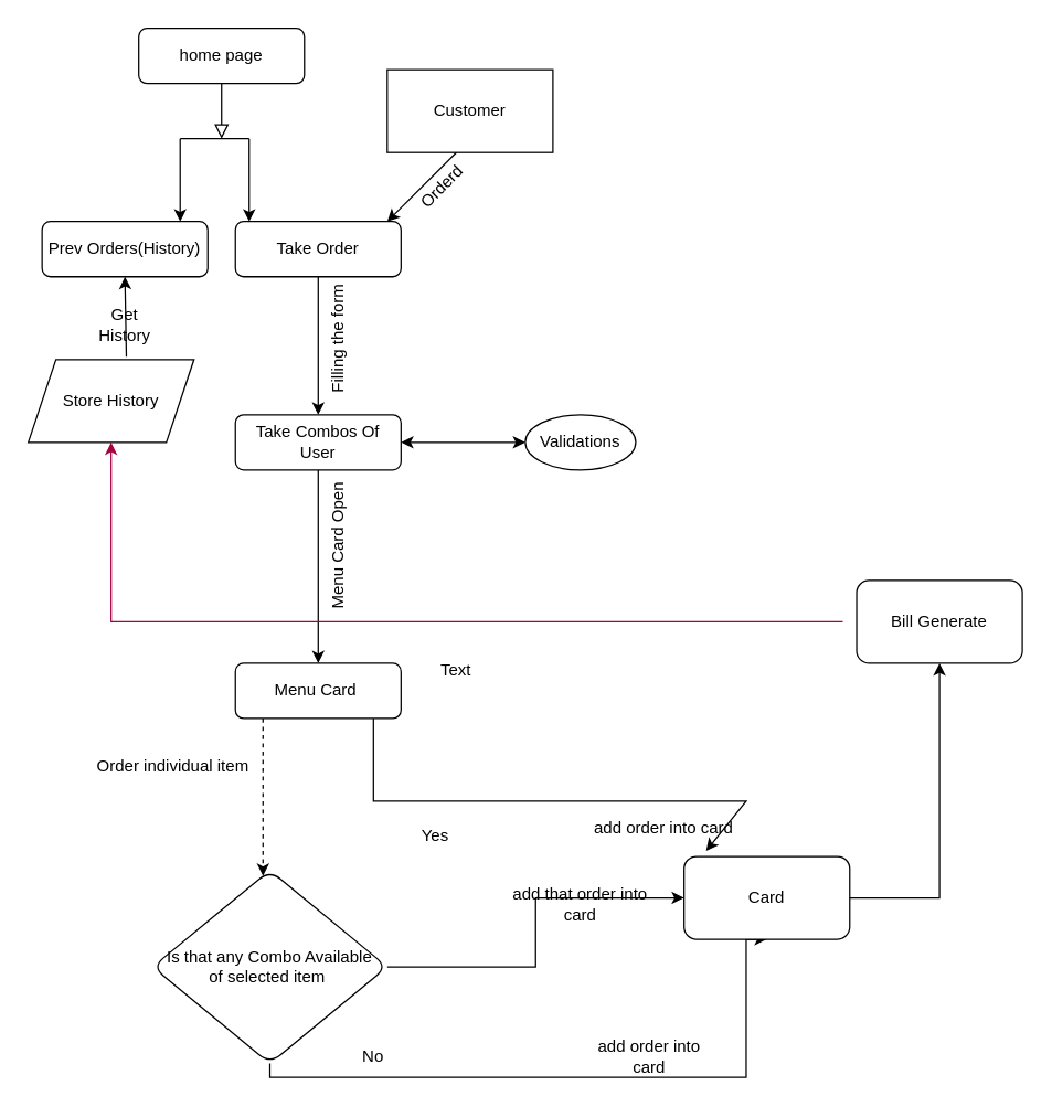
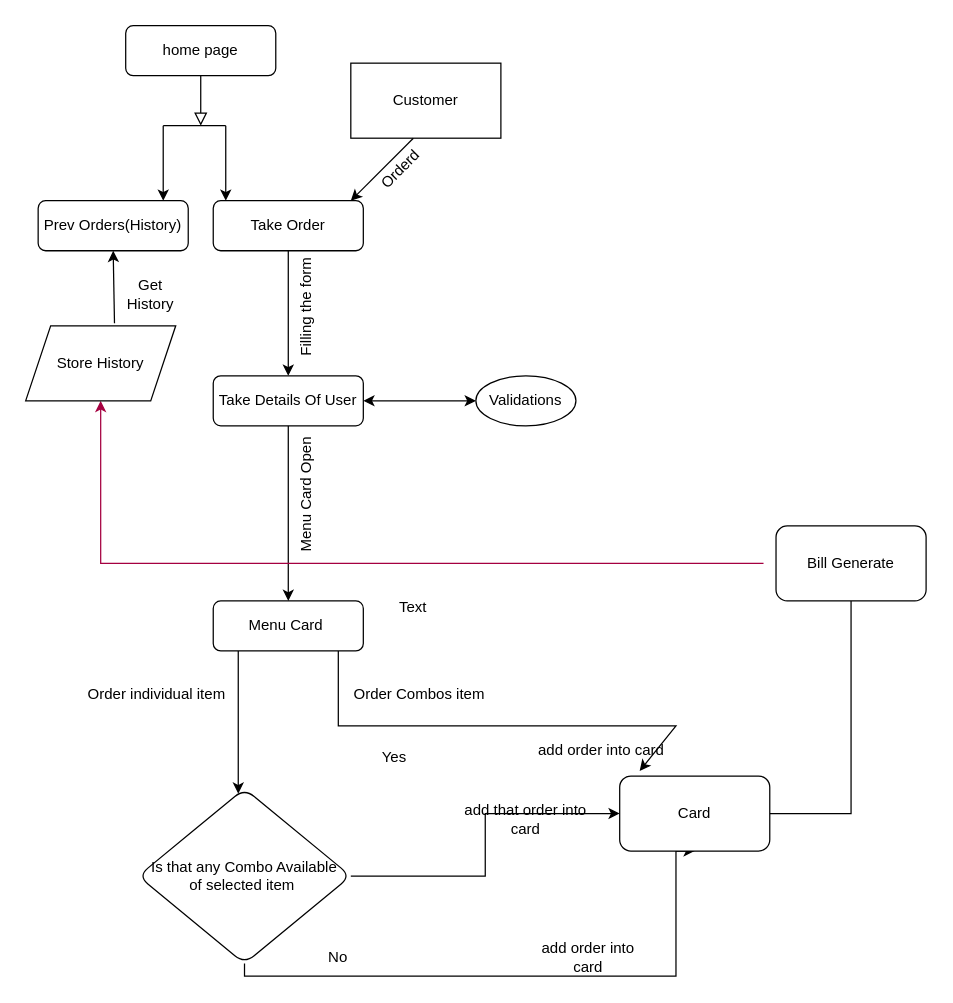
  <mxCell id="0" />
  <mxCell id="1" parent="0" />
  <mxCell id="2" value="" style="rounded=0;html=1;jettySize=auto;orthogonalLoop=1;fontSize=11;endArrow=block;endFill=0;endSize=8;strokeWidth=1;shadow=0;labelBackgroundColor=none;edgeStyle=orthogonalEdgeStyle;" parent="1" source="3" edge="1"><mxGeometry relative="1" as="geometry"><mxPoint x="160" y="100" as="targetPoint" /><Array as="points"><mxPoint x="160" y="70" /><mxPoint x="160" y="70" /></Array></mxGeometry></mxCell>
  <mxCell id="3" value="home page" style="rounded=1;whiteSpace=wrap;html=1;fontSize=12;glass=0;strokeWidth=1;shadow=0;" parent="1" vertex="1"><mxGeometry x="100" y="20" width="120" height="40" as="geometry" /></mxCell>
  <mxCell id="4" value="" style="endArrow=none;html=1;rounded=0;" edge="1" parent="1"><mxGeometry width="50" height="50" relative="1" as="geometry"><mxPoint x="130" y="100" as="sourcePoint" /><mxPoint x="180" y="100" as="targetPoint" /><Array as="points"><mxPoint x="160" y="100" /></Array></mxGeometry></mxCell>
  <mxCell id="5" value="" style="endArrow=classic;html=1;rounded=0;" edge="1" parent="1"><mxGeometry width="50" height="50" relative="1" as="geometry"><mxPoint x="130" y="100" as="sourcePoint" /><mxPoint x="130" y="160" as="targetPoint" /><Array as="points"><mxPoint x="130" y="130" /><mxPoint x="130" y="140" /></Array></mxGeometry></mxCell>
  <mxCell id="6" value="" style="endArrow=classic;html=1;rounded=0;" edge="1" parent="1"><mxGeometry width="50" height="50" relative="1" as="geometry"><mxPoint x="180" y="100" as="sourcePoint" /><mxPoint x="180" y="160" as="targetPoint" /><Array as="points"><mxPoint x="180" y="130" /><mxPoint x="180" y="140" /></Array></mxGeometry></mxCell>
  <mxCell id="7" value="Prev Orders(History)" style="rounded=1;whiteSpace=wrap;html=1;" vertex="1" parent="1"><mxGeometry x="30" y="160" width="120" height="40" as="geometry" /></mxCell>
  <mxCell id="8" value="Take Order" style="rounded=1;whiteSpace=wrap;html=1;" vertex="1" parent="1"><mxGeometry x="170" y="160" width="120" height="40" as="geometry" /></mxCell>
  <mxCell id="9" value="" style="curved=1;endArrow=classic;html=1;rounded=0;exitX=0.5;exitY=1;exitDx=0;exitDy=0;entryX=0.5;entryY=0;entryDx=0;entryDy=0;" edge="1" parent="1" source="8" target="13"><mxGeometry width="50" height="50" relative="1" as="geometry"><mxPoint x="264" y="290" as="sourcePoint" /><mxPoint x="230" y="260" as="targetPoint" /><Array as="points"><mxPoint x="230" y="240" /></Array></mxGeometry></mxCell>
  <mxCell id="10" value="Customer" style="whiteSpace=wrap;html=1;" vertex="1" parent="1"><mxGeometry x="280" y="50" width="120" height="60" as="geometry" /></mxCell>
  <mxCell id="11" value="" style="endArrow=classic;html=1;rounded=0;" edge="1" parent="1"><mxGeometry width="50" height="50" relative="1" as="geometry"><mxPoint x="330" y="110" as="sourcePoint" /><mxPoint x="280" y="160" as="targetPoint" /></mxGeometry></mxCell>
  <mxCell id="12" value="" style="edgeStyle=orthogonalEdgeStyle;rounded=0;orthogonalLoop=1;jettySize=auto;html=1;" edge="1" parent="1" source="13" target="15"><mxGeometry relative="1" as="geometry" /></mxCell>
- <mxCell id="13" value="Take Combos Of User" style="rounded=1;whiteSpace=wrap;html=1;" vertex="1" parent="1"><mxGeometry x="170" y="300" width="120" height="40" as="geometry" /></mxCell>
- <mxCell id="14" value="" style="edgeStyle=orthogonalEdgeStyle;rounded=0;orthogonalLoop=1;jettySize=auto;html=1;dashed=1;" edge="1" parent="1" source="15" target="28"><mxGeometry relative="1" as="geometry"><mxPoint x="190" y="620" as="targetPoint" /><Array as="points"><mxPoint x="190" y="540" /><mxPoint x="190" y="540" /></Array></mxGeometry></mxCell>
+ <mxCell id="13" value="Take Details Of User" style="rounded=1;whiteSpace=wrap;html=1;" vertex="1" parent="1"><mxGeometry x="170" y="300" width="120" height="40" as="geometry" /></mxCell>
+ <mxCell id="14" value="" style="edgeStyle=orthogonalEdgeStyle;rounded=0;orthogonalLoop=1;jettySize=auto;html=1;" edge="1" parent="1" source="15" target="28"><mxGeometry relative="1" as="geometry"><mxPoint x="190" y="620" as="targetPoint" /><Array as="points"><mxPoint x="190" y="540" /><mxPoint x="190" y="540" /></Array></mxGeometry></mxCell>
  <mxCell id="15" value="Menu Card&amp;nbsp;" style="rounded=1;whiteSpace=wrap;html=1;" vertex="1" parent="1"><mxGeometry x="170" y="480" width="120" height="40" as="geometry" /></mxCell>
  <mxCell id="16" value="Orderd" style="text;html=1;strokeColor=none;fillColor=none;align=center;verticalAlign=middle;whiteSpace=wrap;rounded=0;rotation=-45;" vertex="1" parent="1"><mxGeometry x="290" y="120" width="60" height="30" as="geometry" /></mxCell>
  <mxCell id="17" value="Filling the form" style="text;html=1;strokeColor=none;fillColor=none;align=center;verticalAlign=middle;whiteSpace=wrap;rounded=0;rotation=-90;" vertex="1" parent="1"><mxGeometry x="200" y="230" width="90" height="30" as="geometry" /></mxCell>
  <mxCell id="18" value="Menu Card Open" style="text;html=1;strokeColor=none;fillColor=none;align=center;verticalAlign=middle;whiteSpace=wrap;rounded=0;rotation=-90;" vertex="1" parent="1"><mxGeometry x="185" y="380" width="120" height="30" as="geometry" /></mxCell>
  <mxCell id="19" value="" style="endArrow=classic;startArrow=classic;html=1;rounded=0;" edge="1" parent="1"><mxGeometry width="50" height="50" relative="1" as="geometry"><mxPoint x="290" y="320" as="sourcePoint" /><mxPoint x="380" y="320" as="targetPoint" /></mxGeometry></mxCell>
  <mxCell id="20" value="" style="ellipse;whiteSpace=wrap;html=1;" vertex="1" parent="1"><mxGeometry x="380" y="300" width="80" height="40" as="geometry" /></mxCell>
  <mxCell id="21" value="Validations" style="text;html=1;strokeColor=none;fillColor=none;align=center;verticalAlign=middle;whiteSpace=wrap;rounded=0;" vertex="1" parent="1"><mxGeometry x="390" y="305" width="60" height="30" as="geometry" /></mxCell>
  <mxCell id="22" value="" style="endArrow=classic;html=1;rounded=0;entryX=0.133;entryY=-0.067;entryDx=0;entryDy=0;entryPerimeter=0;" edge="1" parent="1" target="30"><mxGeometry width="50" height="50" relative="1" as="geometry"><mxPoint x="270" y="520" as="sourcePoint" /><mxPoint x="500" y="610" as="targetPoint" /><Array as="points"><mxPoint x="270" y="580" /><mxPoint x="540" y="580" /></Array></mxGeometry></mxCell>
  <mxCell id="23" value="Order individual item" style="text;html=1;strokeColor=none;fillColor=none;align=center;verticalAlign=middle;whiteSpace=wrap;rounded=0;" vertex="1" parent="1"><mxGeometry x="60" y="540" width="130" height="30" as="geometry" /></mxCell>
+ <mxCell id="24" value="Order Combos item" style="text;html=1;strokeColor=none;fillColor=none;align=center;verticalAlign=middle;whiteSpace=wrap;rounded=0;" vertex="1" parent="1"><mxGeometry x="270" y="540" width="130" height="30" as="geometry" /></mxCell>
  <mxCell id="25" value="Text" style="text;html=1;strokeColor=none;fillColor=none;align=center;verticalAlign=middle;whiteSpace=wrap;rounded=0;" vertex="1" parent="1"><mxGeometry x="300" y="470" width="60" height="30" as="geometry" /></mxCell>
  <mxCell id="26" value="" style="edgeStyle=orthogonalEdgeStyle;rounded=0;orthogonalLoop=1;jettySize=auto;html=1;" edge="1" parent="1" source="28" target="30"><mxGeometry relative="1" as="geometry" /></mxCell>
  <mxCell id="27" value="" style="edgeStyle=orthogonalEdgeStyle;rounded=0;orthogonalLoop=1;jettySize=auto;html=1;entryX=0.5;entryY=1;entryDx=0;entryDy=0;" edge="1" parent="1" source="28" target="30"><mxGeometry relative="1" as="geometry"><mxPoint x="380" y="780" as="targetPoint" /><Array as="points"><mxPoint x="195" y="780" /><mxPoint x="540" y="780" /></Array></mxGeometry></mxCell>
  <mxCell id="28" value="Is that any Combo Available&lt;br&gt;of selected item&amp;nbsp;" style="rhombus;whiteSpace=wrap;html=1;rounded=1;" vertex="1" parent="1"><mxGeometry x="110" y="630" width="170" height="140" as="geometry" /></mxCell>
- <mxCell id="29" value="" style="edgeStyle=orthogonalEdgeStyle;rounded=0;orthogonalLoop=1;jettySize=auto;html=1;" edge="1" parent="1" source="30" target="36"><mxGeometry relative="1" as="geometry" /></mxCell>
+ <mxCell id="29" value="" style="edgeStyle=orthogonalEdgeStyle;rounded=0;orthogonalLoop=1;jettySize=auto;html=1;endArrow=none;" edge="1" parent="1" source="30" target="36"><mxGeometry relative="1" as="geometry" /></mxCell>
  <mxCell id="30" value="Card" style="whiteSpace=wrap;html=1;rounded=1;" vertex="1" parent="1"><mxGeometry x="495" y="620" width="120" height="60" as="geometry" /></mxCell>
  <mxCell id="31" value="No&lt;span style=&quot;color: rgba(0, 0, 0, 0); font-family: monospace; font-size: 0px; text-align: start;&quot;&gt;%3CmxGraphModel%3E%3Croot%3E%3CmxCell%20id%3D%220%22%2F%3E%3CmxCell%20id%3D%221%22%20parent%3D%220%22%2F%3E%3CmxCell%20id%3D%222%22%20value%3D%22Order%20individual%20item%22%20style%3D%22text%3Bhtml%3D1%3BstrokeColor%3Dnone%3BfillColor%3Dnone%3Balign%3Dcenter%3BverticalAlign%3Dmiddle%3BwhiteSpace%3Dwrap%3Brounded%3D0%3B%22%20vertex%3D%221%22%20parent%3D%221%22%3E%3CmxGeometry%20x%3D%22120%22%20y%3D%22600%22%20width%3D%22130%22%20height%3D%2230%22%20as%3D%22geometry%22%2F%3E%3C%2FmxCell%3E%3C%2Froot%3E%3C%2FmxGraphModel%3E&lt;/span&gt;" style="text;html=1;strokeColor=none;fillColor=none;align=center;verticalAlign=middle;whiteSpace=wrap;rounded=0;" vertex="1" parent="1"><mxGeometry x="240" y="750" width="60" height="30" as="geometry" /></mxCell>
  <mxCell id="32" value="Yes" style="text;html=1;strokeColor=none;fillColor=none;align=center;verticalAlign=middle;whiteSpace=wrap;rounded=0;" vertex="1" parent="1"><mxGeometry x="285" y="590" width="60" height="30" as="geometry" /></mxCell>
  <mxCell id="33" value="add that order into card" style="text;html=1;strokeColor=none;fillColor=none;align=center;verticalAlign=middle;whiteSpace=wrap;rounded=0;" vertex="1" parent="1"><mxGeometry x="370" y="640" width="100" height="30" as="geometry" /></mxCell>
  <mxCell id="34" value="&lt;span style=&quot;&quot;&gt;add order into card&lt;/span&gt;" style="text;html=1;align=center;verticalAlign=middle;resizable=0;points=[];autosize=1;strokeColor=none;fillColor=none;" vertex="1" parent="1"><mxGeometry x="420" y="590" width="120" height="20" as="geometry" /></mxCell>
  <mxCell id="35" value="add order into card" style="text;html=1;strokeColor=none;fillColor=none;align=center;verticalAlign=middle;whiteSpace=wrap;rounded=0;" vertex="1" parent="1"><mxGeometry x="420" y="750" width="100" height="30" as="geometry" /></mxCell>
  <mxCell id="36" value="Bill Generate" style="whiteSpace=wrap;html=1;rounded=1;" vertex="1" parent="1"><mxGeometry x="620" y="420" width="120" height="60" as="geometry" /></mxCell>
  <mxCell id="37" value="" style="endArrow=classic;html=1;rounded=0;fillColor=#d80073;strokeColor=#A50040;" edge="1" parent="1" target="38"><mxGeometry width="50" height="50" relative="1" as="geometry"><mxPoint x="610" y="450" as="sourcePoint" /><mxPoint x="90" y="450" as="targetPoint" /><Array as="points"><mxPoint x="340" y="450" /><mxPoint x="80" y="450" /></Array></mxGeometry></mxCell>
  <mxCell id="38" value="Store History" style="shape=parallelogram;perimeter=parallelogramPerimeter;whiteSpace=wrap;html=1;fixedSize=1;" vertex="1" parent="1"><mxGeometry x="20" y="260" width="120" height="60" as="geometry" /></mxCell>
  <mxCell id="39" value="" style="endArrow=classic;html=1;rounded=0;entryX=0.5;entryY=1;entryDx=0;entryDy=0;exitX=0.592;exitY=-0.033;exitDx=0;exitDy=0;exitPerimeter=0;" edge="1" parent="1" source="38" target="7"><mxGeometry width="50" height="50" relative="1" as="geometry"><mxPoint x="90" y="250" as="sourcePoint" /><mxPoint x="130" y="220" as="targetPoint" /></mxGeometry></mxCell>
- <mxCell id="40" value="Get History" style="text;html=1;strokeColor=none;fillColor=none;align=center;verticalAlign=middle;whiteSpace=wrap;rounded=0;" vertex="1" parent="1"><mxGeometry x="60" y="220" width="60" height="30" as="geometry" /></mxCell>
+ <mxCell id="40" value="Get History" style="text;html=1;strokeColor=none;fillColor=none;align=center;verticalAlign=middle;whiteSpace=wrap;rounded=0;" vertex="1" parent="1"><mxGeometry x="90" y="220" width="60" height="30" as="geometry" /></mxCell>
